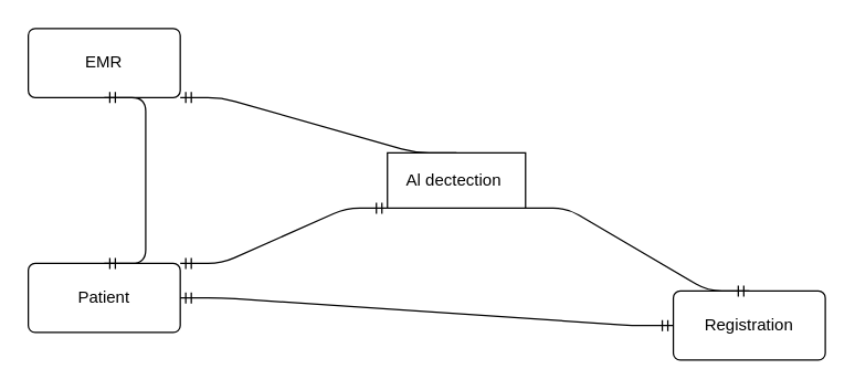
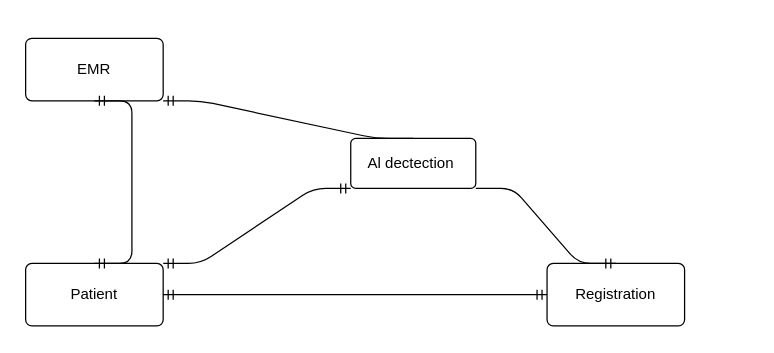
  <mxCell id="0" />
  <mxCell id="1" parent="0" />
- <mxCell id="2" value="EMR" style="rounded=1;arcSize=10;whiteSpace=wrap;html=1;align=center;" parent="1" vertex="1"><mxGeometry x="20" y="20" width="110" height="50" as="geometry" /></mxCell>
- <mxCell id="3" value="Patient" style="rounded=1;arcSize=10;whiteSpace=wrap;html=1;align=center;" parent="1" vertex="1"><mxGeometry x="20" y="190" width="110" height="50" as="geometry" /></mxCell>
+ <mxCell id="2" value="EMR" style="rounded=1;arcSize=10;whiteSpace=wrap;html=1;align=center;" parent="1" vertex="1"><mxGeometry x="20" y="30" width="110" height="50" as="geometry" /></mxCell>
+ <mxCell id="3" value="Patient" style="rounded=1;arcSize=10;whiteSpace=wrap;html=1;align=center;" parent="1" vertex="1"><mxGeometry x="20" y="210" width="110" height="50" as="geometry" /></mxCell>
  <mxCell id="4" value="" style="edgeStyle=entityRelationEdgeStyle;fontSize=12;html=1;endArrow=ERmandOne;startArrow=ERmandOne;exitX=0.5;exitY=1;exitDx=0;exitDy=0;entryX=0.5;entryY=0;entryDx=0;entryDy=0;" parent="1" source="2" target="3" edge="1"><mxGeometry width="100" height="100" relative="1" as="geometry"><mxPoint x="200" y="250" as="sourcePoint" /><mxPoint x="70" y="270" as="targetPoint" /></mxGeometry></mxCell>
- <mxCell id="5" value="Registration" style="rounded=1;arcSize=10;whiteSpace=wrap;html=1;align=center;" parent="1" vertex="1"><mxGeometry x="487" y="210" width="110" height="50" as="geometry" /></mxCell>
+ <mxCell id="5" value="Registration" style="rounded=1;arcSize=10;whiteSpace=wrap;html=1;align=center;" parent="1" vertex="1"><mxGeometry x="437" y="210" width="110" height="50" as="geometry" /></mxCell>
  <mxCell id="6" value="" style="edgeStyle=entityRelationEdgeStyle;fontSize=12;html=1;endArrow=ERmandOne;startArrow=ERmandOne;exitX=1;exitY=0.5;exitDx=0;exitDy=0;entryX=0;entryY=0.5;entryDx=0;entryDy=0;" parent="1" source="3" target="5" edge="1"><mxGeometry width="100" height="100" relative="1" as="geometry"><mxPoint x="300" y="310" as="sourcePoint" /><mxPoint x="400" y="210" as="targetPoint" /></mxGeometry></mxCell>
  <mxCell id="7" value="" style="edgeStyle=entityRelationEdgeStyle;fontSize=12;html=1;endArrow=ERmandOne;startArrow=none;exitX=1;exitY=1;exitDx=0;exitDy=0;entryX=0.5;entryY=0;entryDx=0;entryDy=0;" parent="1" source="9" target="5" edge="1"><mxGeometry width="100" height="100" relative="1" as="geometry"><mxPoint x="290" y="270" as="sourcePoint" /><mxPoint x="390" y="170" as="targetPoint" /></mxGeometry></mxCell>
  <mxCell id="8" value="" style="edgeStyle=entityRelationEdgeStyle;fontSize=12;html=1;endArrow=none;startArrow=ERmandOne;exitX=1;exitY=1;exitDx=0;exitDy=0;entryX=0.5;entryY=0;entryDx=0;entryDy=0;" parent="1" source="2" target="9" edge="1"><mxGeometry width="100" height="100" relative="1" as="geometry"><mxPoint x="130" y="70" as="sourcePoint" /><mxPoint x="542" y="310" as="targetPoint" /></mxGeometry></mxCell>
- <mxCell id="9" value="Al dectection&amp;nbsp;" style="arcSize=10;whiteSpace=wrap;html=1;align=center;rounded=0;" parent="1" vertex="1"><mxGeometry x="280" y="110" width="100" height="40" as="geometry" /></mxCell>
+ <mxCell id="9" value="Al dectection&amp;nbsp;" style="rounded=1;arcSize=10;whiteSpace=wrap;html=1;align=center;" parent="1" vertex="1"><mxGeometry x="280" y="110" width="100" height="40" as="geometry" /></mxCell>
  <mxCell id="10" value="" style="edgeStyle=entityRelationEdgeStyle;fontSize=12;html=1;endArrow=ERmandOne;startArrow=ERmandOne;exitX=1;exitY=0;exitDx=0;exitDy=0;entryX=0;entryY=1;entryDx=0;entryDy=0;" parent="1" source="3" target="9" edge="1"><mxGeometry width="100" height="100" relative="1" as="geometry"><mxPoint x="330" y="350" as="sourcePoint" /><mxPoint x="430" y="250" as="targetPoint" /></mxGeometry></mxCell>
